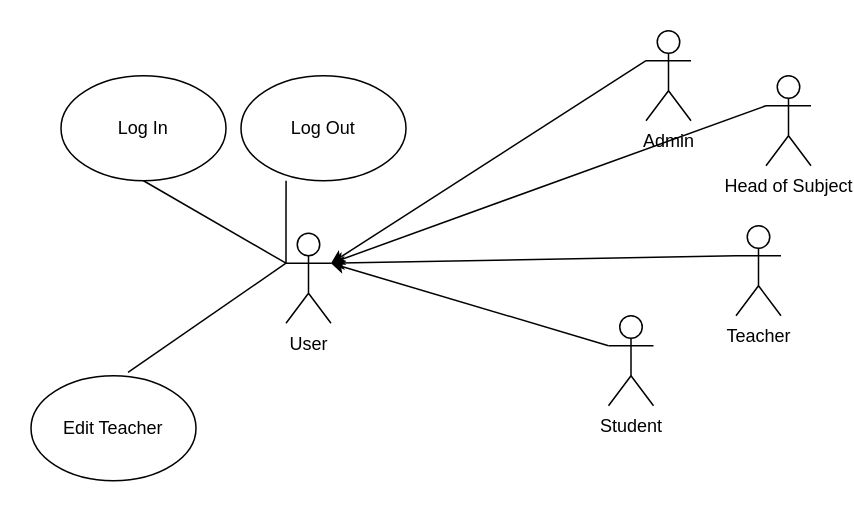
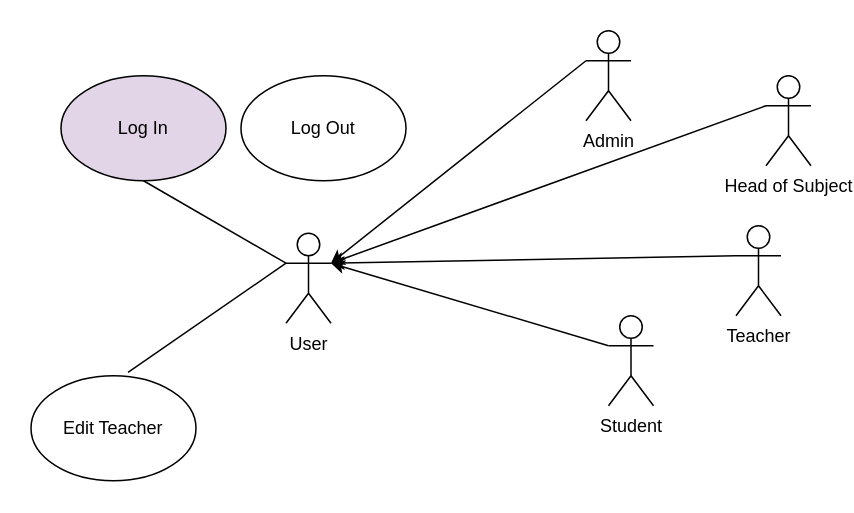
  <mxCell id="0" />
  <mxCell id="1" parent="0" />
  <mxCell id="2" value="User" style="shape=umlActor;verticalLabelPosition=bottom;verticalAlign=top;html=1;outlineConnect=0;" parent="1" vertex="1"><mxGeometry x="190" y="155" width="30" height="60" as="geometry" /></mxCell>
- <mxCell id="3" value="Log In" style="ellipse;whiteSpace=wrap;html=1;" parent="1" vertex="1"><mxGeometry x="40" y="50" width="110" height="70" as="geometry" /></mxCell>
+ <mxCell id="3" value="Log In" style="ellipse;whiteSpace=wrap;html=1;fillColor=#e1d5e7;" parent="1" vertex="1"><mxGeometry x="40" y="50" width="110" height="70" as="geometry" /></mxCell>
  <mxCell id="4" value="Log Out" style="ellipse;whiteSpace=wrap;html=1;" parent="1" vertex="1"><mxGeometry x="160" y="50" width="110" height="70" as="geometry" /></mxCell>
  <mxCell id="5" value="" style="endArrow=none;html=1;exitX=0.5;exitY=1;exitDx=0;exitDy=0;entryX=0;entryY=0.333;entryDx=0;entryDy=0;entryPerimeter=0;" parent="1" source="3" target="2" edge="1"><mxGeometry width="50" height="50" relative="1" as="geometry"><mxPoint x="380" y="280" as="sourcePoint" /><mxPoint x="430" y="230" as="targetPoint" /></mxGeometry></mxCell>
- <mxCell id="6" value="" style="endArrow=none;html=1;exitX=0;exitY=0.333;exitDx=0;exitDy=0;exitPerimeter=0;entryX=0.273;entryY=1;entryDx=0;entryDy=0;entryPerimeter=0;" parent="1" source="2" target="4" edge="1"><mxGeometry width="50" height="50" relative="1" as="geometry"><mxPoint x="380" y="280" as="sourcePoint" /><mxPoint x="430" y="230" as="targetPoint" /></mxGeometry></mxCell>
  <mxCell id="7" value="Edit Teacher" style="ellipse;whiteSpace=wrap;html=1;" parent="1" vertex="1"><mxGeometry x="20" y="250" width="110" height="70" as="geometry" /></mxCell>
  <mxCell id="8" value="" style="endArrow=none;html=1;exitX=0.588;exitY=-0.033;exitDx=0;exitDy=0;entryX=0;entryY=0.333;entryDx=0;entryDy=0;entryPerimeter=0;exitPerimeter=0;" parent="1" source="7" target="2" edge="1"><mxGeometry width="50" height="50" relative="1" as="geometry"><mxPoint x="105" y="130" as="sourcePoint" /><mxPoint x="200" y="200" as="targetPoint" /></mxGeometry></mxCell>
- <mxCell id="9" value="Admin" style="shape=umlActor;verticalLabelPosition=bottom;verticalAlign=top;html=1;outlineConnect=0;" parent="1" vertex="1"><mxGeometry x="430" y="20" width="30" height="60" as="geometry" /></mxCell>
+ <mxCell id="9" value="Admin" style="shape=umlActor;verticalLabelPosition=bottom;verticalAlign=top;html=1;outlineConnect=0;" parent="1" vertex="1"><mxGeometry x="390" y="20" width="30" height="60" as="geometry" /></mxCell>
  <mxCell id="10" value="Student" style="shape=umlActor;verticalLabelPosition=bottom;verticalAlign=top;html=1;outlineConnect=0;" parent="1" vertex="1"><mxGeometry x="405" y="210" width="30" height="60" as="geometry" /></mxCell>
  <mxCell id="11" value="Head of Subject" style="shape=umlActor;verticalLabelPosition=bottom;verticalAlign=top;html=1;outlineConnect=0;" parent="1" vertex="1"><mxGeometry x="510" y="50" width="30" height="60" as="geometry" /></mxCell>
  <mxCell id="12" value="Teacher" style="shape=umlActor;verticalLabelPosition=bottom;verticalAlign=top;html=1;outlineConnect=0;" parent="1" vertex="1"><mxGeometry x="490" y="150" width="30" height="60" as="geometry" /></mxCell>
  <mxCell id="13" value="" style="endArrow=classic;html=1;exitX=0;exitY=0.333;exitDx=0;exitDy=0;exitPerimeter=0;entryX=1;entryY=0.333;entryDx=0;entryDy=0;entryPerimeter=0;" parent="1" source="9" target="2" edge="1"><mxGeometry width="50" height="50" relative="1" as="geometry"><mxPoint x="380" y="280" as="sourcePoint" /><mxPoint x="430" y="230" as="targetPoint" /></mxGeometry></mxCell>
  <mxCell id="14" value="" style="endArrow=classic;html=1;exitX=0;exitY=0.333;exitDx=0;exitDy=0;exitPerimeter=0;entryX=1;entryY=0.333;entryDx=0;entryDy=0;entryPerimeter=0;" parent="1" source="11" target="2" edge="1"><mxGeometry width="50" height="50" relative="1" as="geometry"><mxPoint x="430" y="100" as="sourcePoint" /><mxPoint x="230" y="200" as="targetPoint" /></mxGeometry></mxCell>
  <mxCell id="15" value="" style="endArrow=classic;html=1;exitX=0;exitY=0.333;exitDx=0;exitDy=0;exitPerimeter=0;entryX=1;entryY=0.333;entryDx=0;entryDy=0;entryPerimeter=0;" parent="1" source="12" target="2" edge="1"><mxGeometry width="50" height="50" relative="1" as="geometry"><mxPoint x="580" y="120" as="sourcePoint" /><mxPoint x="230" y="200" as="targetPoint" /></mxGeometry></mxCell>
  <mxCell id="16" value="" style="endArrow=classic;html=1;exitX=0;exitY=0.333;exitDx=0;exitDy=0;exitPerimeter=0;entryX=1;entryY=0.333;entryDx=0;entryDy=0;entryPerimeter=0;" parent="1" source="10" target="2" edge="1"><mxGeometry width="50" height="50" relative="1" as="geometry"><mxPoint x="620" y="180" as="sourcePoint" /><mxPoint x="230" y="200" as="targetPoint" /></mxGeometry></mxCell>
